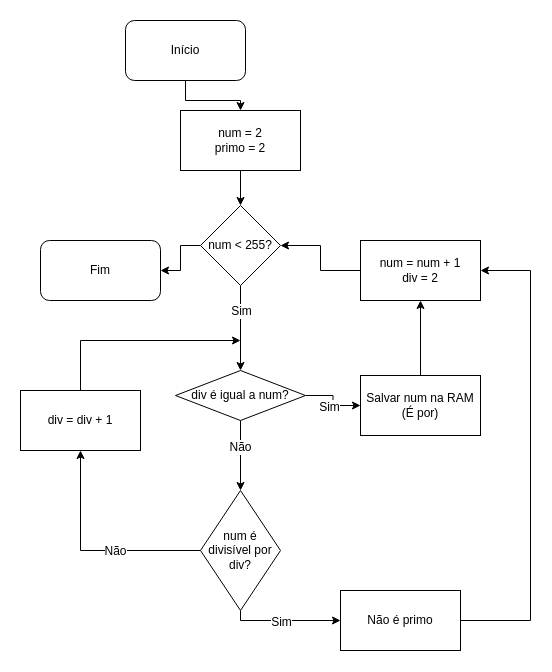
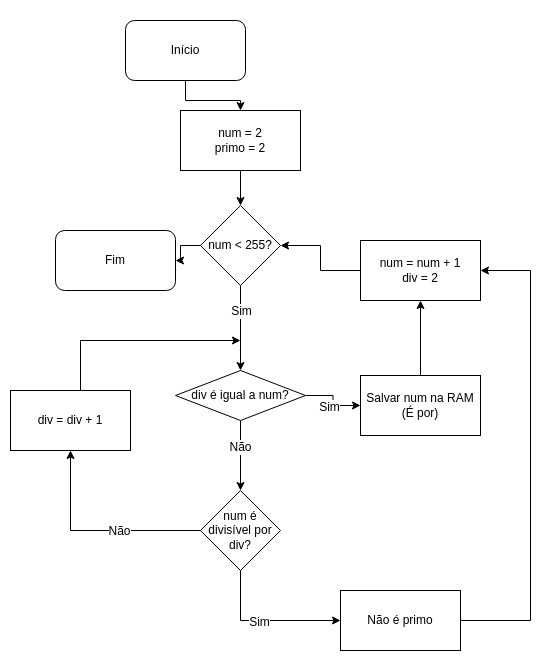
  <mxCell id="0" />
  <mxCell id="1" parent="0" />
  <mxCell id="2" style="edgeStyle=orthogonalEdgeStyle;rounded=0;orthogonalLoop=1;jettySize=auto;html=1;entryX=0.5;entryY=0;entryDx=0;entryDy=0;" edge="1" parent="1" source="3" target="6"><mxGeometry relative="1" as="geometry" /></mxCell>
  <mxCell id="3" value="Início" style="rounded=1;whiteSpace=wrap;html=1;" vertex="1" parent="1"><mxGeometry x="125" y="20" width="120" height="60" as="geometry" /></mxCell>
- <mxCell id="4" value="Fim" style="rounded=1;whiteSpace=wrap;html=1;" vertex="1" parent="1"><mxGeometry x="40" y="240" width="120" height="60" as="geometry" /></mxCell>
+ <mxCell id="4" value="Fim" style="rounded=1;whiteSpace=wrap;html=1;" vertex="1" parent="1"><mxGeometry x="55" y="230" width="120" height="60" as="geometry" /></mxCell>
  <mxCell id="5" value="" style="edgeStyle=orthogonalEdgeStyle;rounded=0;orthogonalLoop=1;jettySize=auto;html=1;" edge="1" parent="1" source="6" target="28"><mxGeometry relative="1" as="geometry" /></mxCell>
  <mxCell id="6" value="num = 2&lt;br&gt;primo = 2" style="rounded=0;whiteSpace=wrap;html=1;" vertex="1" parent="1"><mxGeometry x="180" y="110" width="120" height="60" as="geometry" /></mxCell>
  <mxCell id="7" value="" style="edgeStyle=orthogonalEdgeStyle;rounded=0;orthogonalLoop=1;jettySize=auto;html=1;" edge="1" parent="1" source="11" target="20"><mxGeometry relative="1" as="geometry" /></mxCell>
  <mxCell id="8" value="Não" style="text;html=1;align=center;verticalAlign=middle;resizable=0;points=[];labelBackgroundColor=#ffffff;" vertex="1" connectable="0" parent="7"><mxGeometry x="-0.218" relative="1" as="geometry"><mxPoint as="offset" /></mxGeometry></mxCell>
  <mxCell id="9" style="edgeStyle=orthogonalEdgeStyle;rounded=0;orthogonalLoop=1;jettySize=auto;html=1;entryX=0;entryY=0.5;entryDx=0;entryDy=0;exitX=0.5;exitY=1;exitDx=0;exitDy=0;" edge="1" parent="1" source="11" target="24"><mxGeometry relative="1" as="geometry"><mxPoint x="240" y="630" as="targetPoint" /><Array as="points"><mxPoint x="240" y="620" /></Array></mxGeometry></mxCell>
  <mxCell id="10" value="Sim" style="text;html=1;align=center;verticalAlign=middle;resizable=0;points=[];labelBackgroundColor=#ffffff;" vertex="1" connectable="0" parent="9"><mxGeometry x="-0.098" y="-1" relative="1" as="geometry"><mxPoint as="offset" /></mxGeometry></mxCell>
- <mxCell id="11" value="num é divisível por div?" style="rhombus;whiteSpace=wrap;html=1;" vertex="1" parent="1"><mxGeometry x="200" y="490" width="80" height="120" as="geometry" /></mxCell>
+ <mxCell id="11" value="num é divisível por div?" style="rhombus;whiteSpace=wrap;html=1;" vertex="1" parent="1"><mxGeometry x="200" y="490" width="80" height="80" as="geometry" /></mxCell>
  <mxCell id="12" style="edgeStyle=orthogonalEdgeStyle;rounded=0;orthogonalLoop=1;jettySize=auto;html=1;entryX=0.5;entryY=0;entryDx=0;entryDy=0;" edge="1" parent="1" source="16" target="11"><mxGeometry relative="1" as="geometry"><Array as="points"><mxPoint x="240" y="450" /><mxPoint x="240" y="450" /></Array></mxGeometry></mxCell>
  <mxCell id="13" value="Não" style="text;html=1;align=center;verticalAlign=middle;resizable=0;points=[];labelBackgroundColor=#ffffff;" vertex="1" connectable="0" parent="12"><mxGeometry x="-0.263" y="-1" relative="1" as="geometry"><mxPoint as="offset" /></mxGeometry></mxCell>
  <mxCell id="14" style="edgeStyle=orthogonalEdgeStyle;rounded=0;orthogonalLoop=1;jettySize=auto;html=1;" edge="1" parent="1" source="16" target="22"><mxGeometry relative="1" as="geometry"><mxPoint x="337" y="570" as="targetPoint" /></mxGeometry></mxCell>
  <mxCell id="15" value="Sim" style="text;html=1;align=center;verticalAlign=middle;resizable=0;points=[];labelBackgroundColor=#ffffff;" vertex="1" connectable="0" parent="14"><mxGeometry x="-0.297" y="1" relative="1" as="geometry"><mxPoint y="12.5" as="offset" /></mxGeometry></mxCell>
  <mxCell id="16" value="div é igual a num?" style="rhombus;whiteSpace=wrap;html=1;" vertex="1" parent="1"><mxGeometry x="175" y="370" width="130" height="50" as="geometry" /></mxCell>
  <mxCell id="17" style="edgeStyle=orthogonalEdgeStyle;rounded=0;orthogonalLoop=1;jettySize=auto;html=1;entryX=1;entryY=0.5;entryDx=0;entryDy=0;" edge="1" parent="1" source="18" target="28"><mxGeometry relative="1" as="geometry" /></mxCell>
  <mxCell id="18" value="num = num + 1&lt;br&gt;div = 2" style="rounded=0;whiteSpace=wrap;html=1;" vertex="1" parent="1"><mxGeometry x="360" y="240" width="120" height="60" as="geometry" /></mxCell>
  <mxCell id="19" style="edgeStyle=orthogonalEdgeStyle;rounded=0;orthogonalLoop=1;jettySize=auto;html=1;" edge="1" parent="1" source="20"><mxGeometry relative="1" as="geometry"><mxPoint x="240" y="340" as="targetPoint" /><Array as="points"><mxPoint x="80" y="340" /></Array></mxGeometry></mxCell>
- <mxCell id="20" value="div = div + 1" style="rounded=0;whiteSpace=wrap;html=1;" vertex="1" parent="1"><mxGeometry x="20" y="390" width="120" height="60" as="geometry" /></mxCell>
+ <mxCell id="20" value="div = div + 1" style="rounded=0;whiteSpace=wrap;html=1;" vertex="1" parent="1"><mxGeometry x="10" y="390" width="120" height="60" as="geometry" /></mxCell>
  <mxCell id="21" style="edgeStyle=orthogonalEdgeStyle;rounded=0;orthogonalLoop=1;jettySize=auto;html=1;entryX=0.5;entryY=1;entryDx=0;entryDy=0;" edge="1" parent="1" source="22" target="18"><mxGeometry relative="1" as="geometry" /></mxCell>
  <mxCell id="22" value="Salvar num na RAM (É por)" style="rounded=0;whiteSpace=wrap;html=1;" vertex="1" parent="1"><mxGeometry x="360" y="375" width="120" height="60" as="geometry" /></mxCell>
  <mxCell id="23" style="edgeStyle=orthogonalEdgeStyle;rounded=0;orthogonalLoop=1;jettySize=auto;html=1;entryX=1;entryY=0.5;entryDx=0;entryDy=0;" edge="1" parent="1" source="24" target="18"><mxGeometry relative="1" as="geometry"><Array as="points"><mxPoint x="530" y="620" /><mxPoint x="530" y="270" /></Array></mxGeometry></mxCell>
  <mxCell id="24" value="Não é primo" style="rounded=0;whiteSpace=wrap;html=1;" vertex="1" parent="1"><mxGeometry x="340" y="590" width="120" height="60" as="geometry" /></mxCell>
  <mxCell id="25" style="edgeStyle=orthogonalEdgeStyle;rounded=0;orthogonalLoop=1;jettySize=auto;html=1;entryX=0.5;entryY=0;entryDx=0;entryDy=0;" edge="1" parent="1" source="28" target="16"><mxGeometry relative="1" as="geometry" /></mxCell>
  <mxCell id="26" value="Sim" style="text;html=1;align=center;verticalAlign=middle;resizable=0;points=[];labelBackgroundColor=#ffffff;" vertex="1" connectable="0" parent="25"><mxGeometry x="-0.308" relative="1" as="geometry"><mxPoint y="-3.79" as="offset" /></mxGeometry></mxCell>
  <mxCell id="27" value="" style="edgeStyle=orthogonalEdgeStyle;rounded=0;orthogonalLoop=1;jettySize=auto;html=1;" edge="1" parent="1" source="28" target="4"><mxGeometry relative="1" as="geometry" /></mxCell>
  <mxCell id="28" value="num &amp;lt; 255?" style="rhombus;whiteSpace=wrap;html=1;" vertex="1" parent="1"><mxGeometry x="200" y="205" width="80" height="80" as="geometry" /></mxCell>
